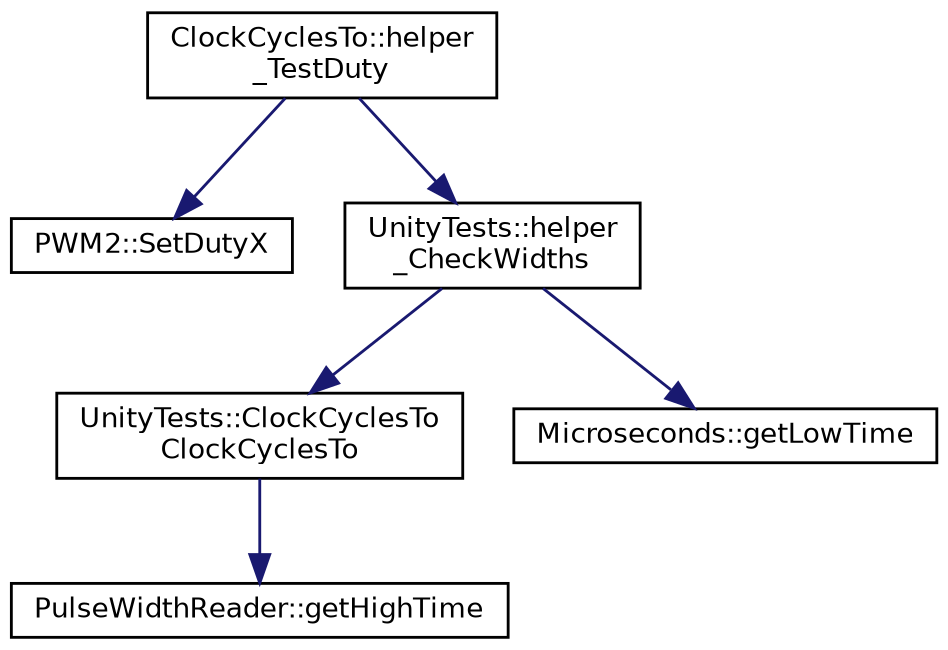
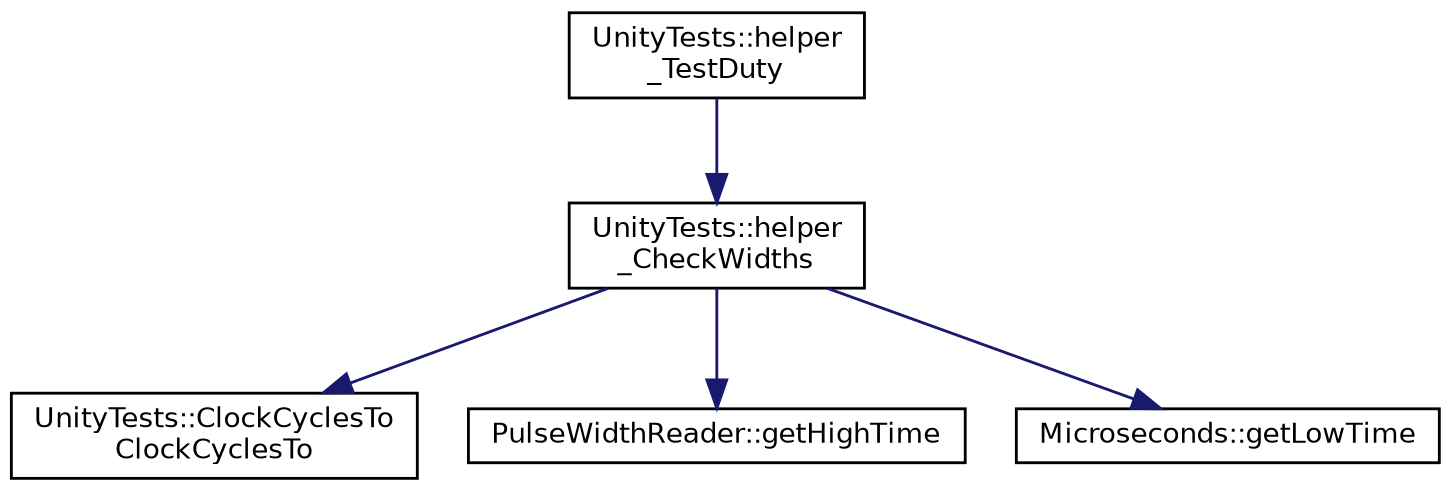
  digraph {
    rankdir=TB
    node [color=black fillcolor=white fontname=Helvetica fontsize=10 shape=record style=filled]
    edge [color=midnightblue fontname=Helvetica fontsize=10 labelfontname=Helvetica labelfontsize=10 style=solid]
-   n1 [height=0.2 label="ClockCyclesTo::helper\l_TestDuty" width=0.4]
-   n2 [height=0.2 label="PWM2::SetDutyX" width=0.4]
+   n1 [height=0.2 label="UnityTests::helper\l_TestDuty" width=0.4]
    n3 [height=0.2 label="UnityTests::helper\l_CheckWidths" width=0.4]
    n4 [height=0.2 label="UnityTests::ClockCyclesTo\lClockCyclesTo" width=0.4]
    n5 [height=0.2 label="PulseWidthReader::getHighTime" width=0.4]
    n6 [height=0.2 label="Microseconds::getLowTime" width=0.4]
-   n1 -> n2
    n1 -> n3
    n3 -> n4
-   n4 -> n5
+   n3 -> n5
    n3 -> n6
  }
